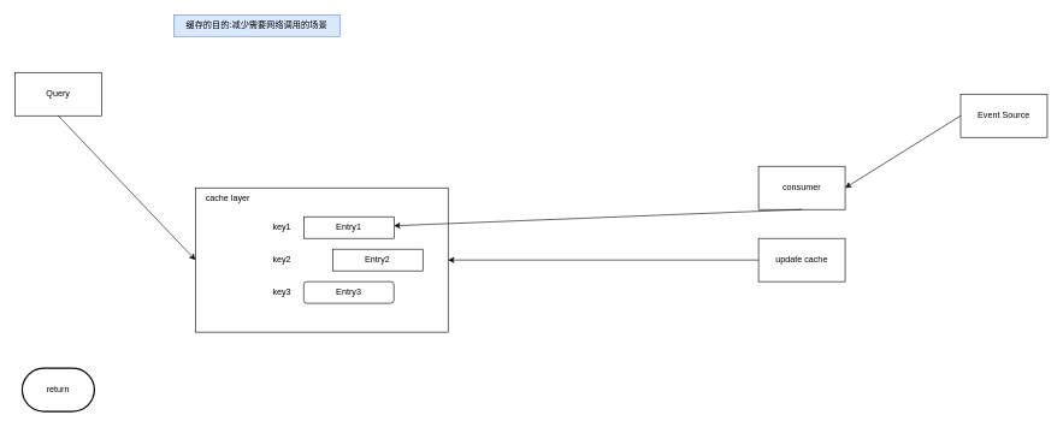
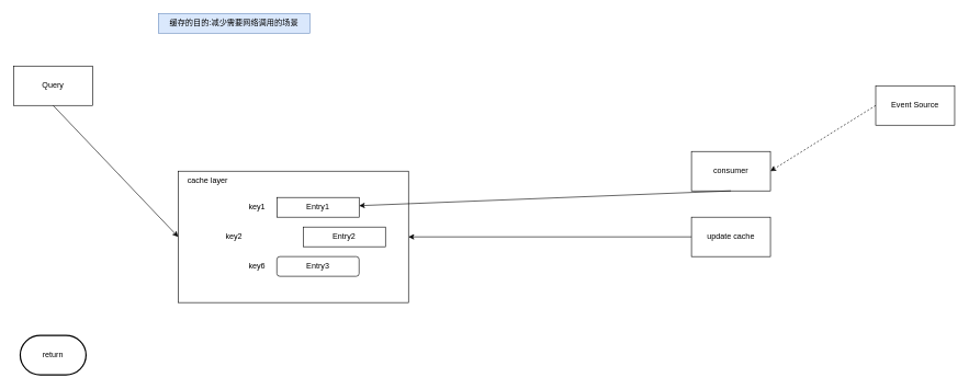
  <mxCell id="0" />
  <mxCell id="1" parent="0" />
  <mxCell id="2" value="Query" style="rounded=0;whiteSpace=wrap;html=1;" vertex="1" parent="1"><mxGeometry x="20" y="100" width="120" height="60" as="geometry" /></mxCell>
  <mxCell id="3" value="Event Source" style="rounded=0;whiteSpace=wrap;html=1;" vertex="1" parent="1"><mxGeometry x="1330" y="130" width="120" height="60" as="geometry" /></mxCell>
  <mxCell id="4" value="" style="rounded=0;whiteSpace=wrap;html=1;" vertex="1" parent="1"><mxGeometry x="270" y="260" width="350" height="200" as="geometry" /></mxCell>
  <mxCell id="5" value="cache layer" style="text;html=1;strokeColor=none;fillColor=none;align=center;verticalAlign=middle;whiteSpace=wrap;rounded=0;" vertex="1" parent="1"><mxGeometry x="270" y="260" width="90" height="30" as="geometry" /></mxCell>
  <mxCell id="6" value="consumer" style="rounded=0;whiteSpace=wrap;html=1;" vertex="1" parent="1"><mxGeometry x="1050" y="230" width="120" height="60" as="geometry" /></mxCell>
  <mxCell id="7" value="" style="endArrow=classic;html=1;rounded=0;exitX=0.5;exitY=1;exitDx=0;exitDy=0;entryX=0;entryY=0.5;entryDx=0;entryDy=0;" edge="1" parent="1" source="2" target="4"><mxGeometry width="50" height="50" relative="1" as="geometry"><mxPoint x="80" y="250" as="sourcePoint" /><mxPoint x="130" y="200" as="targetPoint" /></mxGeometry></mxCell>
- <mxCell id="8" value="" style="endArrow=classic;html=1;rounded=0;exitX=0;exitY=0.5;exitDx=0;exitDy=0;entryX=1;entryY=0.5;entryDx=0;entryDy=0;" edge="1" parent="1" source="3" target="6"><mxGeometry width="50" height="50" relative="1" as="geometry"><mxPoint x="1070" y="50" as="sourcePoint" /><mxPoint x="1120" y="0" as="targetPoint" /></mxGeometry></mxCell>
+ <mxCell id="8" value="" style="endArrow=classic;html=1;rounded=0;exitX=0;exitY=0.5;exitDx=0;exitDy=0;entryX=1;entryY=0.5;entryDx=0;entryDy=0;dashed=1;" edge="1" parent="1" source="3" target="6"><mxGeometry width="50" height="50" relative="1" as="geometry"><mxPoint x="1070" y="50" as="sourcePoint" /><mxPoint x="1120" y="0" as="targetPoint" /></mxGeometry></mxCell>
  <mxCell id="9" value="update cache" style="rounded=0;whiteSpace=wrap;html=1;" vertex="1" parent="1"><mxGeometry x="1050" y="330" width="120" height="60" as="geometry" /></mxCell>
  <mxCell id="10" value="" style="endArrow=classic;html=1;rounded=0;exitX=0.5;exitY=1;exitDx=0;exitDy=0;" edge="1" parent="1" source="6" target="12"><mxGeometry width="50" height="50" relative="1" as="geometry"><mxPoint x="1370" y="370" as="sourcePoint" /><mxPoint x="1420" y="320" as="targetPoint" /></mxGeometry></mxCell>
  <mxCell id="11" value="" style="endArrow=classic;html=1;rounded=0;entryX=1;entryY=0.5;entryDx=0;entryDy=0;exitX=0;exitY=0.5;exitDx=0;exitDy=0;" edge="1" parent="1" source="9" target="4"><mxGeometry width="50" height="50" relative="1" as="geometry"><mxPoint x="1050" y="510" as="sourcePoint" /><mxPoint x="1100" y="460" as="targetPoint" /></mxGeometry></mxCell>
  <mxCell id="12" value="Entry1" style="rounded=0;whiteSpace=wrap;html=1;" vertex="1" parent="1"><mxGeometry x="420" y="300" width="125" height="30" as="geometry" /></mxCell>
  <mxCell id="13" value="key1" style="text;html=1;strokeColor=none;fillColor=none;align=center;verticalAlign=middle;whiteSpace=wrap;rounded=0;" vertex="1" parent="1"><mxGeometry x="360" y="300" width="60" height="30" as="geometry" /></mxCell>
  <mxCell id="14" value="Entry2" style="rounded=0;whiteSpace=wrap;html=1;" vertex="1" parent="1"><mxGeometry x="460" y="345" width="125" height="30" as="geometry" /></mxCell>
- <mxCell id="15" value="key2" style="text;html=1;strokeColor=none;fillColor=none;align=center;verticalAlign=middle;whiteSpace=wrap;rounded=0;" vertex="1" parent="1"><mxGeometry x="360" y="345" width="60" height="30" as="geometry" /></mxCell>
+ <mxCell id="15" value="key2" style="text;html=1;strokeColor=none;fillColor=none;align=center;verticalAlign=middle;whiteSpace=wrap;rounded=0;" vertex="1" parent="1"><mxGeometry x="325" y="345" width="60" height="30" as="geometry" /></mxCell>
  <mxCell id="16" value="Entry3" style="whiteSpace=wrap;html=1;rounded=1;" vertex="1" parent="1"><mxGeometry x="420" y="390" width="125" height="30" as="geometry" /></mxCell>
- <mxCell id="17" value="key3" style="text;html=1;strokeColor=none;fillColor=none;align=center;verticalAlign=middle;whiteSpace=wrap;rounded=0;" vertex="1" parent="1"><mxGeometry x="360" y="390" width="60" height="30" as="geometry" /></mxCell>
+ <mxCell id="17" value="key6" style="text;html=1;strokeColor=none;fillColor=none;align=center;verticalAlign=middle;whiteSpace=wrap;rounded=0;" vertex="1" parent="1"><mxGeometry x="360" y="390" width="60" height="30" as="geometry" /></mxCell>
  <mxCell id="18" value="return" style="strokeWidth=2;html=1;shape=mxgraph.flowchart.terminator;whiteSpace=wrap;" vertex="1" parent="1"><mxGeometry x="30" y="510" width="100" height="60" as="geometry" /></mxCell>
  <mxCell id="19" value="缓存的目的:减少需要网络调用的场景" style="text;html=1;strokeColor=#6c8ebf;fillColor=#dae8fc;align=center;verticalAlign=middle;whiteSpace=wrap;rounded=0;" vertex="1" parent="1"><mxGeometry x="240" y="20" width="230" height="30" as="geometry" /></mxCell>
